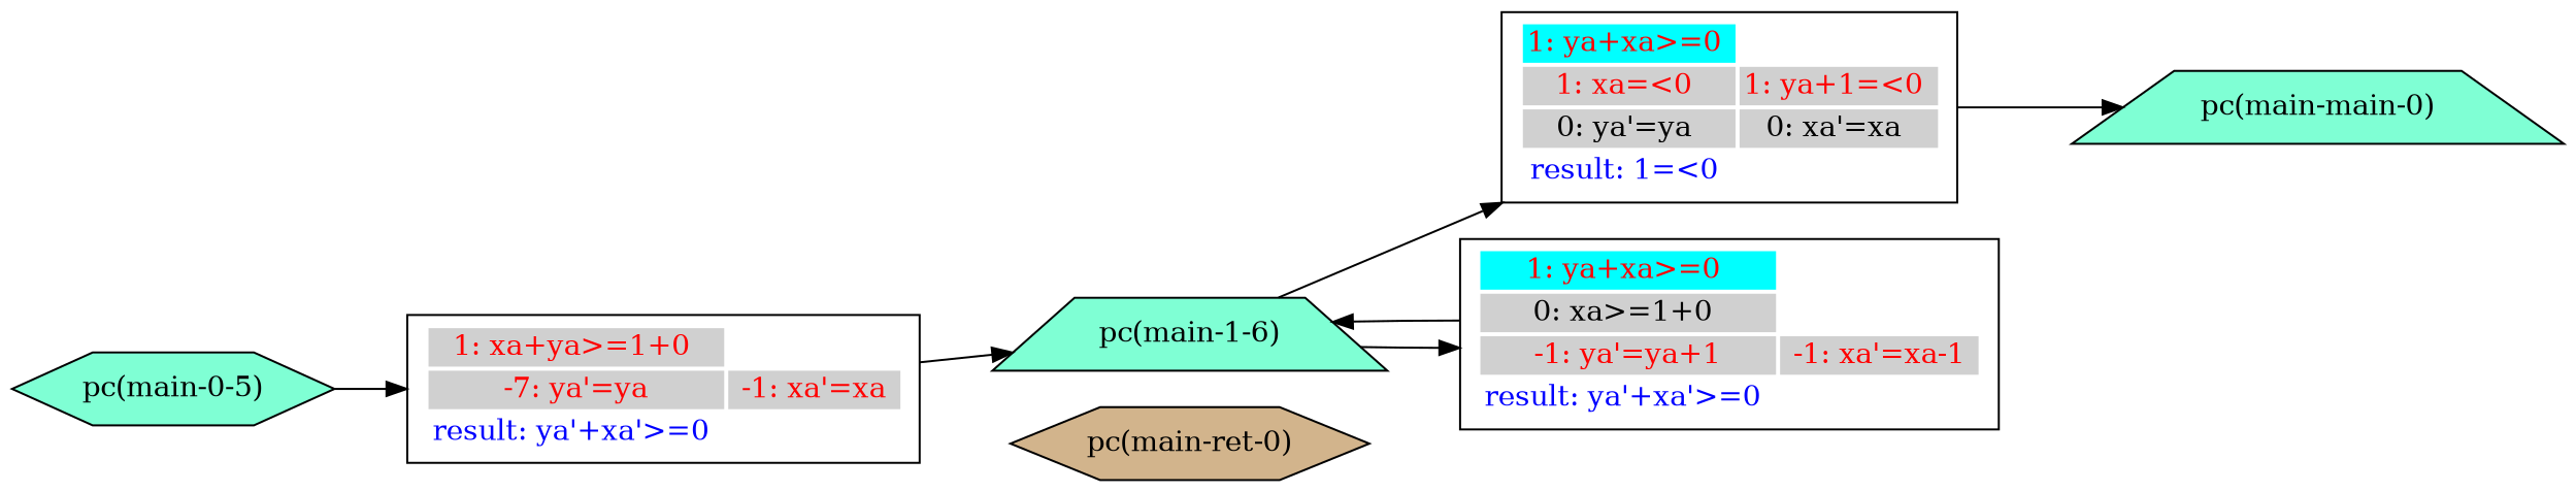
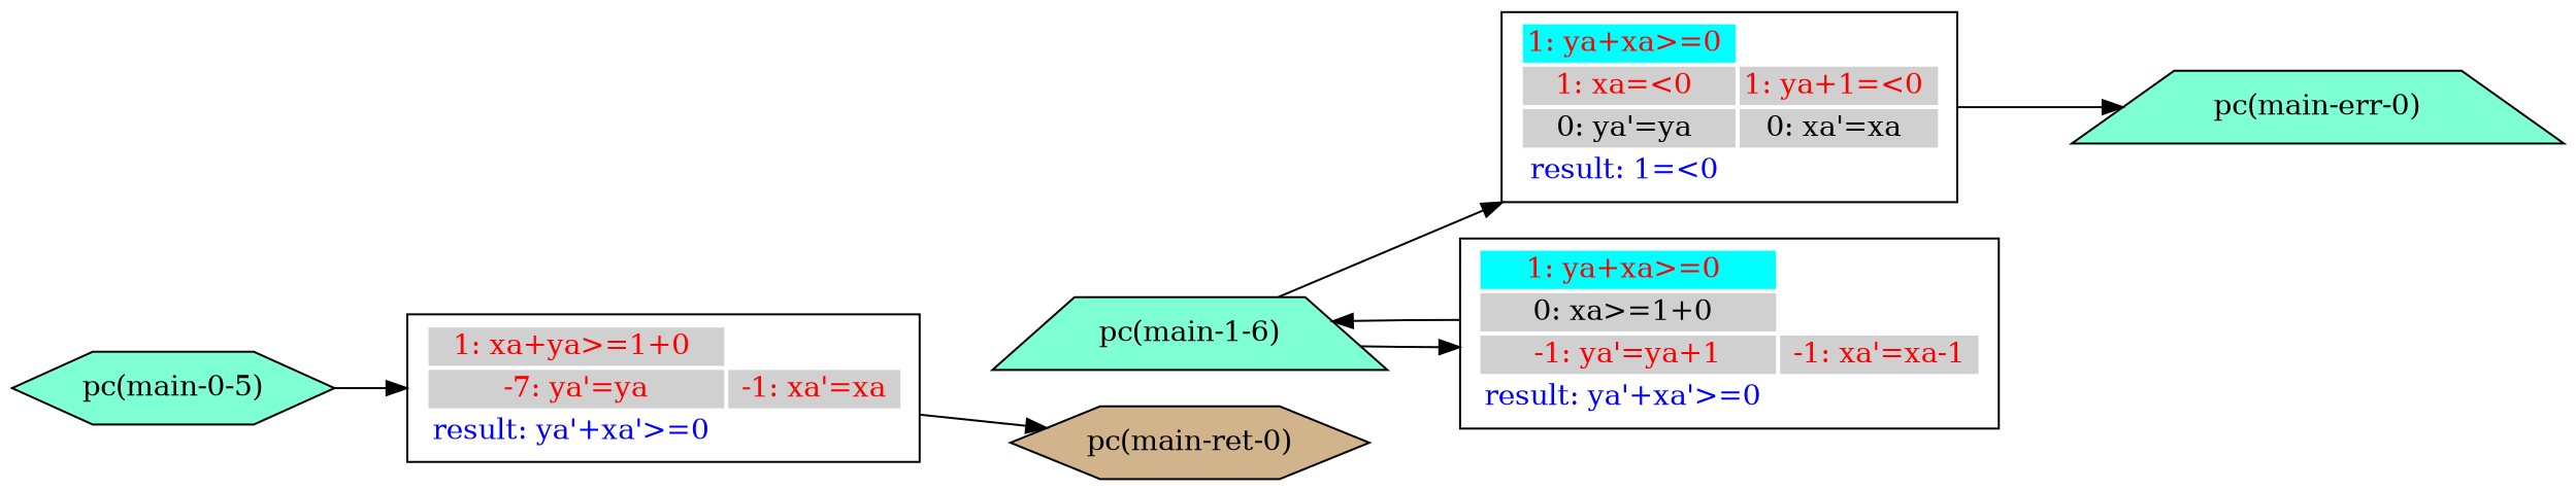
  digraph {
    rankdir=LR
    node [shape=box style=filled]
    n1 [fillcolor=aquamarine label="pc(main-0-5)" shape=hexagon]
    n2 [label=<<TABLE border="0"><TR><TD bgcolor = "#D0D0D0"><FONT COLOR="red">1: xa+ya&#062;=1+0 </FONT></TD></TR><TR><TD bgcolor = "#D0D0D0"><FONT COLOR="red"> -7: ya'=ya </FONT></TD><TD bgcolor = "#D0D0D0"><FONT COLOR="red"> -1: xa'=xa </FONT></TD></TR><TR><TD bgcolor = "white"><FONT COLOR="blue">result: ya'+xa'&#062;=0 </FONT></TD></TR></TABLE>> style=""]
    n3 [fillcolor=aquamarine label="pc(main-1-6)" shape=trapezium]
    n4 [label=<<TABLE border="0"><TR><TD bgcolor = "#00FFFF"><FONT COLOR="red">1: ya+xa&#062;=0 </FONT></TD></TR><TR><TD bgcolor = "#D0D0D0"><FONT COLOR="red">1: xa=&#060;0 </FONT></TD><TD bgcolor = "#D0D0D0"><FONT COLOR="red">1: ya+1=&#060;0 </FONT></TD></TR><TR><TD bgcolor = "#D0D0D0"><FONT COLOR="black">0: ya'=ya </FONT></TD><TD bgcolor = "#D0D0D0"><FONT COLOR="black">0: xa'=xa </FONT></TD></TR><TR><TD bgcolor = "white"><FONT COLOR="blue">result: 1=&#060;0 </FONT></TD></TR></TABLE>> style=""]
    n5 [label=<<TABLE border="0"><TR><TD bgcolor = "#00FFFF"><FONT COLOR="red">1: ya+xa&#062;=0 </FONT></TD></TR><TR><TD bgcolor = "#D0D0D0"><FONT COLOR="black">0: xa&#062;=1+0 </FONT></TD></TR><TR><TD bgcolor = "#D0D0D0"><FONT COLOR="red"> -1: ya'=ya+1 </FONT></TD><TD bgcolor = "#D0D0D0"><FONT COLOR="red"> -1: xa'=xa-1 </FONT></TD></TR><TR><TD bgcolor = "white"><FONT COLOR="blue">result: ya'+xa'&#062;=0 </FONT></TD></TR></TABLE>> style=""]
-   n6 [fillcolor=aquamarine label="pc(main-main-0)" shape=trapezium]
+   n6 [fillcolor=aquamarine label="pc(main-err-0)" shape=trapezium]
    n7 [fillcolor=tan label="pc(main-ret-0)" shape=hexagon]
    n1 -> n2
-   n2 -> n3
+   n2 -> n7
    n3 -> n4
    n3 -> n5
    n4 -> n6
    n5 -> n3
  }
